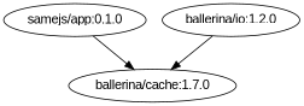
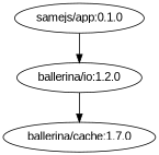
  digraph {
    fontname="Liberation Sans"
    node [fontname="Liberation Sans"]
    edge [fontname="Liberation Sans"]
    "samejs/app:0.1.0"
    "ballerina/io:1.2.0"
    n3 [label="ballerina/cache:1.7.0"]
-   "samejs/app:0.1.0" -> n3
+   "samejs/app:0.1.0" -> "ballerina/io:1.2.0"
    "ballerina/io:1.2.0" -> n3
  }
